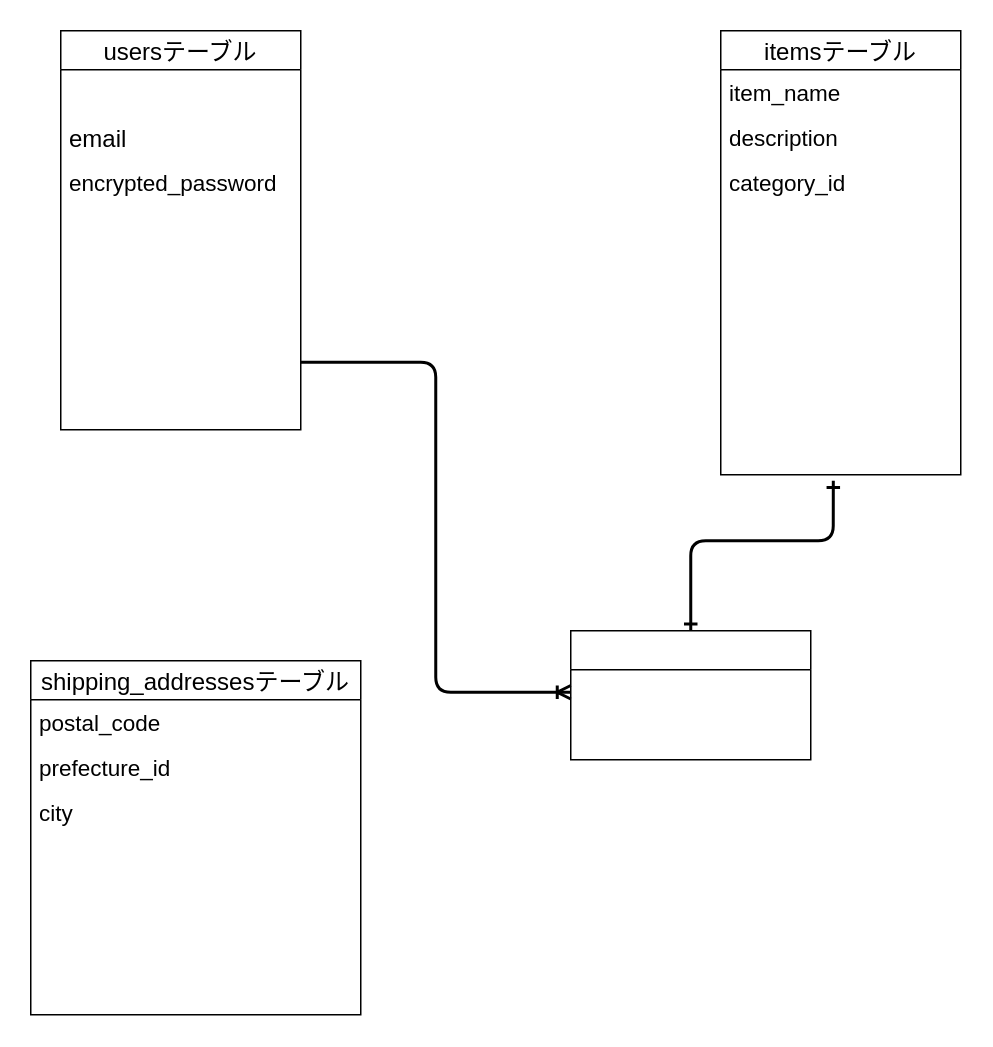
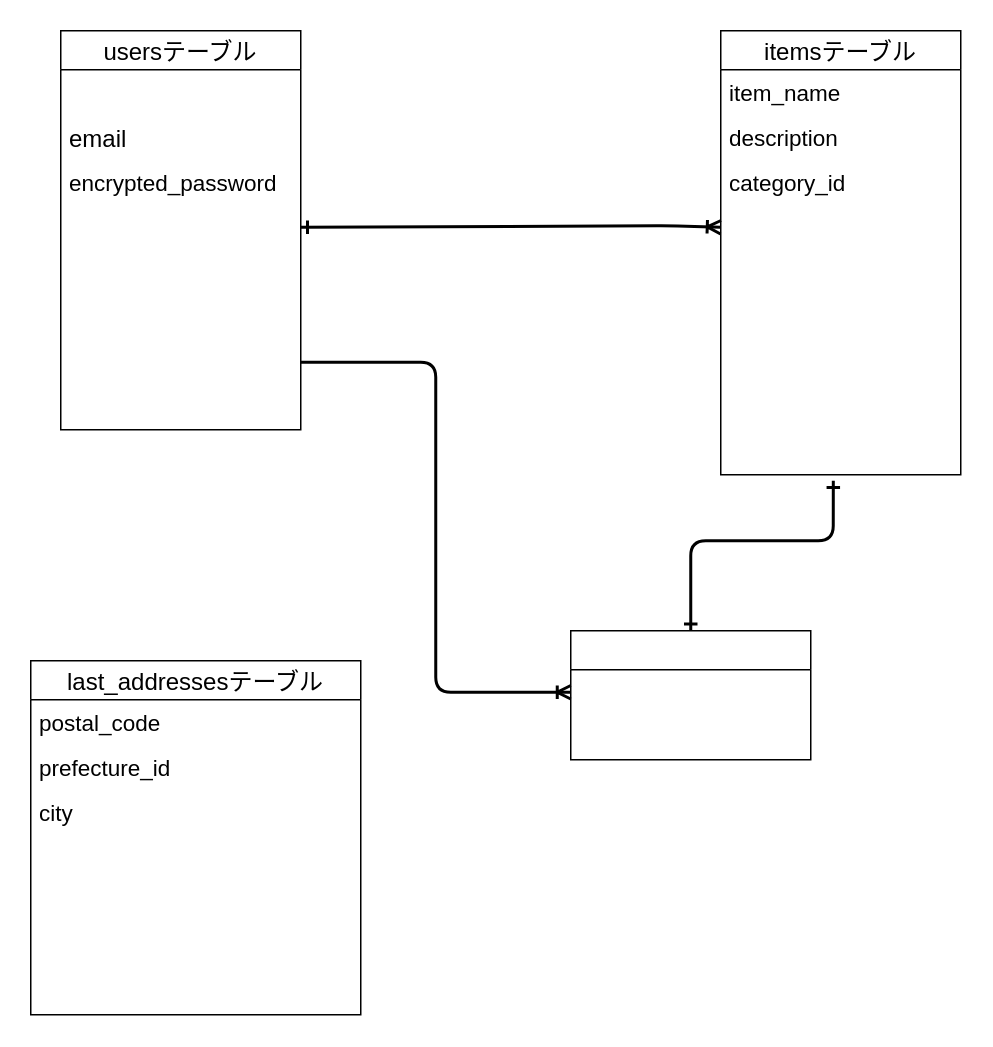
  <mxCell id="0" />
  <mxCell id="1" parent="0" />
  <mxCell id="2" value="usersテーブル" style="swimlane;fontStyle=0;childLayout=stackLayout;horizontal=1;startSize=26;horizontalStack=0;resizeParent=1;resizeParentMax=0;resizeLast=0;collapsible=1;marginBottom=0;align=center;fontSize=16;" parent="1" vertex="1"><mxGeometry x="40" y="20" width="160" height="266" as="geometry" /></mxCell>
  <mxCell id="3" value="nickname" style="text;strokeColor=none;fillColor=none;spacingLeft=4;spacingRight=4;overflow=hidden;rotatable=0;points=[[0,0.5],[1,0.5]];portConstraint=eastwest;fontSize=15;fontColor=#FFFFFF;" parent="2" vertex="1"><mxGeometry y="26" width="160" height="30" as="geometry" /></mxCell>
  <mxCell id="4" value="email" style="text;strokeColor=none;fillColor=none;spacingLeft=4;spacingRight=4;overflow=hidden;rotatable=0;points=[[0,0.5],[1,0.5]];portConstraint=eastwest;fontSize=16;" parent="2" vertex="1"><mxGeometry y="56" width="160" height="30" as="geometry" /></mxCell>
  <mxCell id="5" value="encrypted_password" style="text;strokeColor=none;fillColor=none;spacingLeft=4;spacingRight=4;overflow=hidden;rotatable=0;points=[[0,0.5],[1,0.5]];portConstraint=eastwest;fontSize=15;" parent="2" vertex="1"><mxGeometry y="86" width="160" height="30" as="geometry" /></mxCell>
  <mxCell id="6" value="last_name" style="text;strokeColor=none;fillColor=none;spacingLeft=4;spacingRight=4;overflow=hidden;rotatable=0;points=[[0,0.5],[1,0.5]];portConstraint=eastwest;fontSize=15;fontColor=#FFFFFF;" parent="2" vertex="1"><mxGeometry y="116" width="160" height="30" as="geometry" /></mxCell>
  <mxCell id="7" value="first_name" style="text;strokeColor=none;fillColor=none;spacingLeft=4;spacingRight=4;overflow=hidden;rotatable=0;points=[[0,0.5],[1,0.5]];portConstraint=eastwest;fontSize=15;fontColor=#FFFFFF;" parent="2" vertex="1"><mxGeometry y="146" width="160" height="30" as="geometry" /></mxCell>
  <mxCell id="8" value="last_name_kana" style="text;strokeColor=none;fillColor=none;spacingLeft=4;spacingRight=4;overflow=hidden;rotatable=0;points=[[0,0.5],[1,0.5]];portConstraint=eastwest;fontSize=15;fontColor=#FFFFFF;" parent="2" vertex="1"><mxGeometry y="176" width="160" height="30" as="geometry" /></mxCell>
  <mxCell id="9" value="first_name_kana" style="text;strokeColor=none;fillColor=none;spacingLeft=4;spacingRight=4;overflow=hidden;rotatable=0;points=[[0,0.5],[1,0.5]];portConstraint=eastwest;fontSize=15;fontColor=#FFFFFF;" parent="2" vertex="1"><mxGeometry y="206" width="160" height="30" as="geometry" /></mxCell>
  <mxCell id="10" value="birthday" style="text;strokeColor=none;fillColor=none;spacingLeft=4;spacingRight=4;overflow=hidden;rotatable=0;points=[[0,0.5],[1,0.5]];portConstraint=eastwest;fontSize=15;fontColor=#FFFFFF;" parent="2" vertex="1"><mxGeometry y="236" width="160" height="30" as="geometry" /></mxCell>
  <mxCell id="11" value="itemsテーブル" style="swimlane;fontStyle=0;childLayout=stackLayout;horizontal=1;startSize=26;horizontalStack=0;resizeParent=1;resizeParentMax=0;resizeLast=0;collapsible=1;marginBottom=0;align=center;fontSize=16;" parent="1" vertex="1"><mxGeometry x="480" y="20" width="160" height="296" as="geometry" /></mxCell>
  <mxCell id="12" value="item_name" style="text;strokeColor=none;fillColor=none;spacingLeft=4;spacingRight=4;overflow=hidden;rotatable=0;points=[[0,0.5],[1,0.5]];portConstraint=eastwest;fontSize=15;" parent="11" vertex="1"><mxGeometry y="26" width="160" height="30" as="geometry" /></mxCell>
  <mxCell id="13" value="description" style="text;strokeColor=none;fillColor=none;spacingLeft=4;spacingRight=4;overflow=hidden;rotatable=0;points=[[0,0.5],[1,0.5]];portConstraint=eastwest;fontSize=15;" parent="11" vertex="1"><mxGeometry y="56" width="160" height="30" as="geometry" /></mxCell>
  <mxCell id="14" value="category_id" style="text;strokeColor=none;fillColor=none;spacingLeft=4;spacingRight=4;overflow=hidden;rotatable=0;points=[[0,0.5],[1,0.5]];portConstraint=eastwest;fontSize=15;" parent="11" vertex="1"><mxGeometry y="86" width="160" height="30" as="geometry" /></mxCell>
  <mxCell id="15" value="state_id" style="text;strokeColor=none;fillColor=none;spacingLeft=4;spacingRight=4;overflow=hidden;rotatable=0;points=[[0,0.5],[1,0.5]];portConstraint=eastwest;fontSize=15;fontColor=#FFFFFF;" parent="11" vertex="1"><mxGeometry y="116" width="160" height="30" as="geometry" /></mxCell>
  <mxCell id="16" value="shipping_fee_id" style="text;strokeColor=none;fillColor=none;spacingLeft=4;spacingRight=4;overflow=hidden;rotatable=0;points=[[0,0.5],[1,0.5]];portConstraint=eastwest;fontSize=15;fontColor=#FFFFFF;" parent="11" vertex="1"><mxGeometry y="146" width="160" height="30" as="geometry" /></mxCell>
  <mxCell id="17" value="prefecture_id" style="text;strokeColor=none;fillColor=none;spacingLeft=4;spacingRight=4;overflow=hidden;rotatable=0;points=[[0,0.5],[1,0.5]];portConstraint=eastwest;fontSize=15;fontColor=#FFFFFF;" parent="11" vertex="1"><mxGeometry y="176" width="160" height="30" as="geometry" /></mxCell>
  <mxCell id="18" value="shipping_duration_id" style="text;strokeColor=none;fillColor=none;spacingLeft=4;spacingRight=4;overflow=hidden;rotatable=0;points=[[0,0.5],[1,0.5]];portConstraint=eastwest;fontSize=15;fontColor=#FFFFFF;" parent="11" vertex="1"><mxGeometry y="206" width="160" height="30" as="geometry" /></mxCell>
  <mxCell id="19" value="price" style="text;strokeColor=none;fillColor=none;spacingLeft=4;spacingRight=4;overflow=hidden;rotatable=0;points=[[0,0.5],[1,0.5]];portConstraint=eastwest;fontSize=15;fontColor=#FFFFFF;" parent="11" vertex="1"><mxGeometry y="236" width="160" height="30" as="geometry" /></mxCell>
  <mxCell id="20" value="user_id" style="text;strokeColor=none;fillColor=none;spacingLeft=4;spacingRight=4;overflow=hidden;rotatable=0;points=[[0,0.5],[1,0.5]];portConstraint=eastwest;fontSize=15;fontColor=#FFFFFF;" parent="11" vertex="1"><mxGeometry y="266" width="160" height="30" as="geometry" /></mxCell>
- <mxCell id="21" value="shipping_addressesテーブル" style="swimlane;fontStyle=0;childLayout=stackLayout;horizontal=1;startSize=26;horizontalStack=0;resizeParent=1;resizeParentMax=0;resizeLast=0;collapsible=1;marginBottom=0;align=center;fontSize=16;" parent="1" vertex="1"><mxGeometry x="20" y="440" width="220" height="236" as="geometry" /></mxCell>
+ <mxCell id="21" value="last_addressesテーブル" style="swimlane;fontStyle=0;childLayout=stackLayout;horizontal=1;startSize=26;horizontalStack=0;resizeParent=1;resizeParentMax=0;resizeLast=0;collapsible=1;marginBottom=0;align=center;fontSize=16;" parent="1" vertex="1"><mxGeometry x="20" y="440" width="220" height="236" as="geometry" /></mxCell>
  <mxCell id="22" value="postal_code" style="text;strokeColor=none;fillColor=none;spacingLeft=4;spacingRight=4;overflow=hidden;rotatable=0;points=[[0,0.5],[1,0.5]];portConstraint=eastwest;fontSize=15;" parent="21" vertex="1"><mxGeometry y="26" width="220" height="30" as="geometry" /></mxCell>
  <mxCell id="23" value="prefecture_id" style="text;strokeColor=none;fillColor=none;spacingLeft=4;spacingRight=4;overflow=hidden;rotatable=0;points=[[0,0.5],[1,0.5]];portConstraint=eastwest;fontSize=15;" parent="21" vertex="1"><mxGeometry y="56" width="220" height="30" as="geometry" /></mxCell>
  <mxCell id="24" value="city" style="text;strokeColor=none;fillColor=none;spacingLeft=4;spacingRight=4;overflow=hidden;rotatable=0;points=[[0,0.5],[1,0.5]];portConstraint=eastwest;fontSize=15;" parent="21" vertex="1"><mxGeometry y="86" width="220" height="30" as="geometry" /></mxCell>
  <mxCell id="25" value="street_address" style="text;strokeColor=none;fillColor=none;spacingLeft=4;spacingRight=4;overflow=hidden;rotatable=0;points=[[0,0.5],[1,0.5]];portConstraint=eastwest;fontSize=15;fontColor=#FFFFFF;" parent="21" vertex="1"><mxGeometry y="116" width="220" height="30" as="geometry" /></mxCell>
  <mxCell id="26" value="building" style="text;strokeColor=none;fillColor=none;spacingLeft=4;spacingRight=4;overflow=hidden;rotatable=0;points=[[0,0.5],[1,0.5]];portConstraint=eastwest;fontSize=16;fontColor=#FFFFFF;" parent="21" vertex="1"><mxGeometry y="146" width="220" height="30" as="geometry" /></mxCell>
  <mxCell id="27" value="phone_number" style="text;strokeColor=none;fillColor=none;spacingLeft=4;spacingRight=4;overflow=hidden;rotatable=0;points=[[0,0.5],[1,0.5]];portConstraint=eastwest;fontSize=15;fontColor=#FFFFFF;" parent="21" vertex="1"><mxGeometry y="176" width="220" height="30" as="geometry" /></mxCell>
  <mxCell id="28" value="user_id" style="text;strokeColor=none;fillColor=none;spacingLeft=4;spacingRight=4;overflow=hidden;rotatable=0;points=[[0,0.5],[1,0.5]];portConstraint=eastwest;fontSize=15;fontColor=#FFFFFF;" parent="21" vertex="1"><mxGeometry y="206" width="220" height="30" as="geometry" /></mxCell>
+ <mxCell id="29" style="edgeStyle=none;html=1;exitX=1;exitY=0.5;exitDx=0;exitDy=0;entryX=0;entryY=0.5;entryDx=0;entryDy=0;fontSize=15;fontColor=#FFFFFF;endArrow=ERoneToMany;endFill=0;startArrow=ERone;startFill=0;strokeWidth=2;arcSize=25;" parent="1" source="6" target="15" edge="1"><mxGeometry relative="1" as="geometry"><Array as="points"><mxPoint x="450" y="150" /></Array></mxGeometry></mxCell>
  <mxCell id="30" value="buyersテーブル" style="swimlane;fontStyle=0;childLayout=stackLayout;horizontal=1;startSize=26;horizontalStack=0;resizeParent=1;resizeParentMax=0;resizeLast=0;collapsible=1;marginBottom=0;align=center;fontSize=16;fontColor=#FFFFFF;" parent="1" vertex="1"><mxGeometry x="380" y="420" width="160" height="86" as="geometry" /></mxCell>
  <mxCell id="31" value="user_id" style="text;strokeColor=none;fillColor=none;spacingLeft=4;spacingRight=4;overflow=hidden;rotatable=0;points=[[0,0.5],[1,0.5]];portConstraint=eastwest;fontSize=15;fontColor=#FFFFFF;" parent="30" vertex="1"><mxGeometry y="26" width="160" height="30" as="geometry" /></mxCell>
  <mxCell id="32" value="item_id" style="text;strokeColor=none;fillColor=none;spacingLeft=4;spacingRight=4;overflow=hidden;rotatable=0;points=[[0,0.5],[1,0.5]];portConstraint=eastwest;fontSize=15;fontColor=#FFFFFF;" parent="30" vertex="1"><mxGeometry y="56" width="160" height="30" as="geometry" /></mxCell>
  <mxCell id="33" value="" style="endArrow=ERone;html=1;rounded=1;strokeWidth=2;fontSize=13;fontColor=#FFFFFF;entryX=0.469;entryY=1.133;entryDx=0;entryDy=0;entryPerimeter=0;edgeStyle=orthogonalEdgeStyle;exitX=0.5;exitY=0;exitDx=0;exitDy=0;startArrow=ERone;startFill=0;endFill=0;" parent="1" source="30" target="20" edge="1"><mxGeometry relative="1" as="geometry"><mxPoint x="380" y="350" as="sourcePoint" /><mxPoint x="540" y="350" as="targetPoint" /><Array as="points"><mxPoint x="460" y="360" /><mxPoint x="555" y="360" /></Array></mxGeometry></mxCell>
  <mxCell id="34" value="" style="edgeStyle=orthogonalEdgeStyle;fontSize=12;html=1;endArrow=ERoneToMany;rounded=1;strokeWidth=2;fontColor=#FFFFFF;exitX=1;exitY=0.5;exitDx=0;exitDy=0;entryX=0;entryY=0.5;entryDx=0;entryDy=0;" parent="1" source="9" target="31" edge="1"><mxGeometry width="100" height="100" relative="1" as="geometry"><mxPoint x="260" y="390" as="sourcePoint" /><mxPoint x="360" y="290" as="targetPoint" /></mxGeometry></mxCell>
